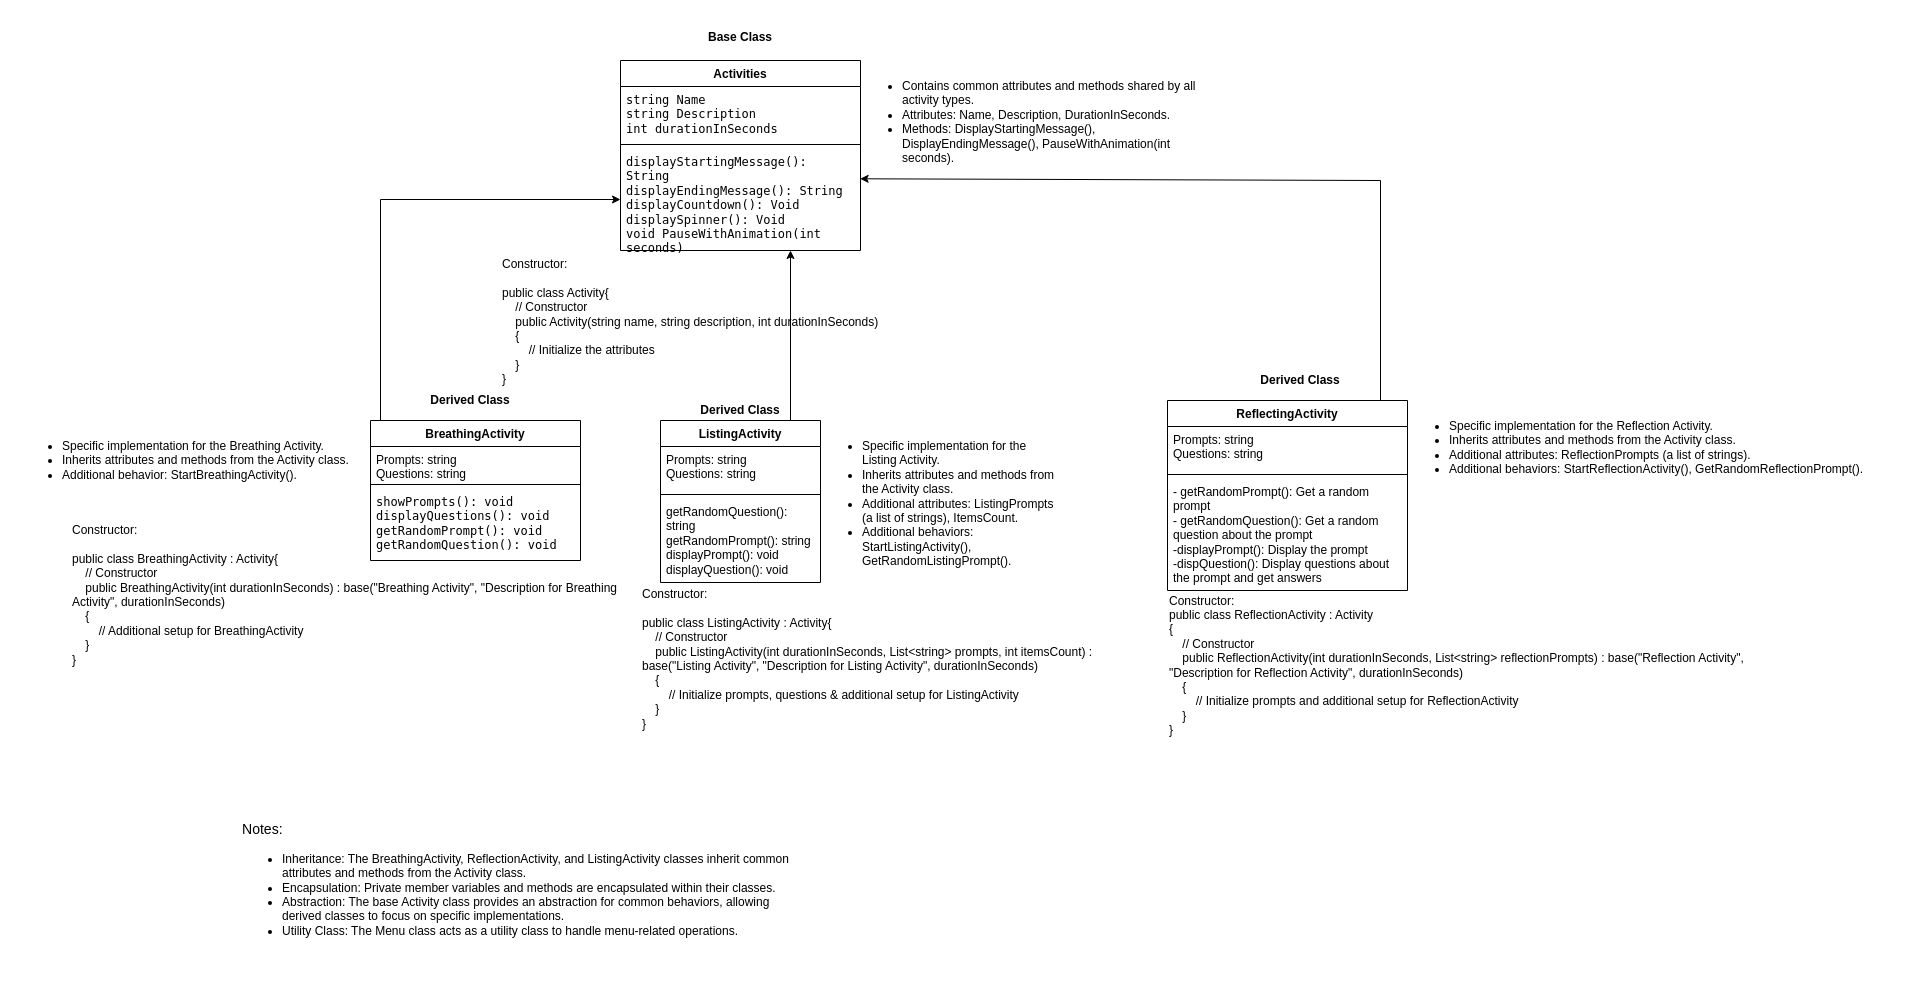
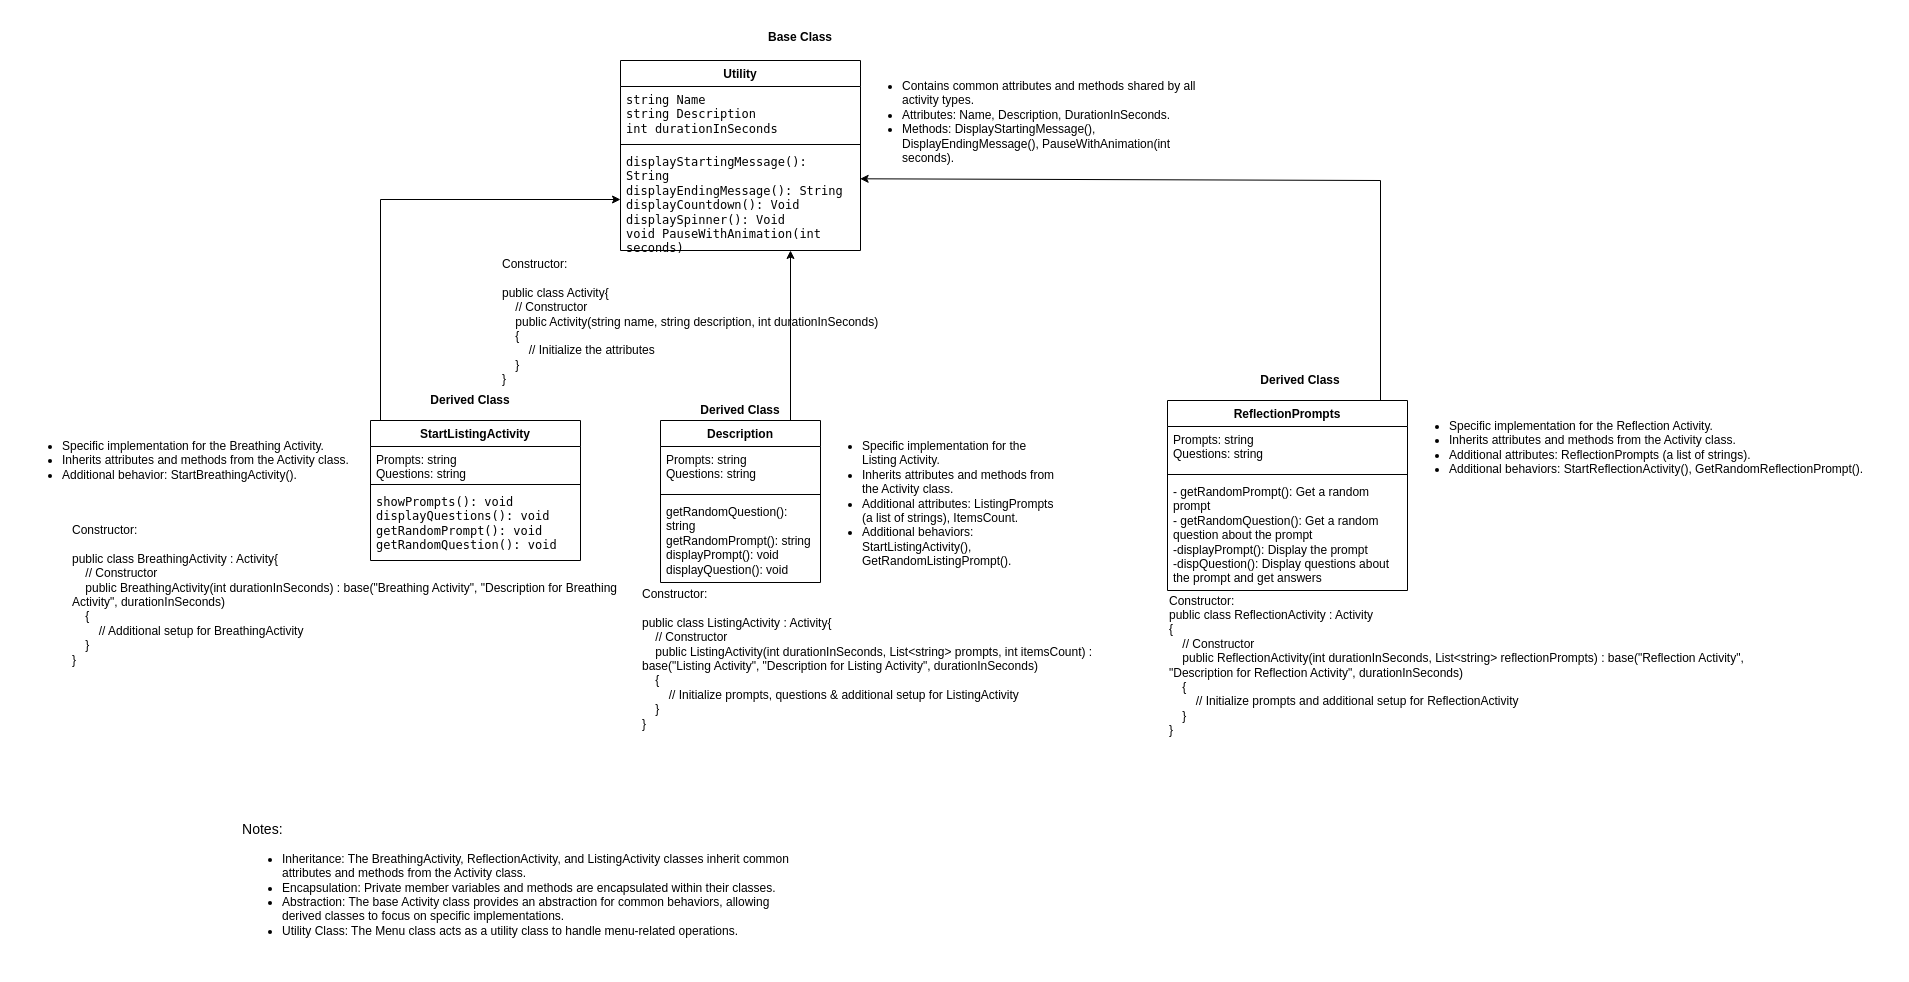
  <mxCell id="0" />
  <mxCell id="1" parent="0" />
- <mxCell id="2" value="Activities" style="swimlane;fontStyle=1;align=center;verticalAlign=top;childLayout=stackLayout;horizontal=1;startSize=26;horizontalStack=0;resizeParent=1;resizeParentMax=0;resizeLast=0;collapsible=1;marginBottom=0;whiteSpace=wrap;html=1;" parent="1" vertex="1"><mxGeometry x="620" y="60" width="240" height="190" as="geometry" /></mxCell>
+ <mxCell id="2" value="Utility" style="swimlane;fontStyle=1;align=center;verticalAlign=top;childLayout=stackLayout;horizontal=1;startSize=26;horizontalStack=0;resizeParent=1;resizeParentMax=0;resizeLast=0;collapsible=1;marginBottom=0;whiteSpace=wrap;html=1;" parent="1" vertex="1"><mxGeometry x="620" y="60" width="240" height="190" as="geometry" /></mxCell>
  <mxCell id="3" value="&lt;code&gt;string Name&lt;/code&gt;&lt;br&gt;&lt;code&gt;string Description&lt;/code&gt;&lt;br&gt;&lt;code&gt;int durationInSeconds&lt;/code&gt;" style="text;strokeColor=none;fillColor=none;align=left;verticalAlign=top;spacingLeft=4;spacingRight=4;overflow=hidden;rotatable=0;points=[[0,0.5],[1,0.5]];portConstraint=eastwest;whiteSpace=wrap;html=1;" parent="2" vertex="1"><mxGeometry y="26" width="240" height="54" as="geometry" /></mxCell>
  <mxCell id="4" value="" style="line;strokeWidth=1;fillColor=none;align=left;verticalAlign=middle;spacingTop=-1;spacingLeft=3;spacingRight=3;rotatable=0;labelPosition=right;points=[];portConstraint=eastwest;strokeColor=inherit;" parent="2" vertex="1"><mxGeometry y="80" width="240" height="8" as="geometry" /></mxCell>
  <mxCell id="5" value="&lt;code&gt;displayStartingMessage(): String&lt;/code&gt;&lt;br&gt;&lt;div&gt;&lt;code&gt;displayEndingMessage(): String&lt;/code&gt;&lt;/div&gt;&lt;div&gt;&lt;code&gt;displayCountdown(): Void&lt;br&gt;&lt;/code&gt;&lt;/div&gt;&lt;div&gt;&lt;code&gt;displaySpinner(): Void&lt;br&gt;&lt;/code&gt;&lt;/div&gt;&lt;div&gt;&lt;code&gt;void PauseWithAnimation(int seconds)&lt;/code&gt;&lt;/div&gt;&lt;div&gt;&lt;code&gt;getDuration(): int&lt;br&gt;&lt;/code&gt;&lt;/div&gt;" style="text;strokeColor=none;fillColor=none;align=left;verticalAlign=top;spacingLeft=4;spacingRight=4;overflow=hidden;rotatable=0;points=[[0,0.5],[1,0.5]];portConstraint=eastwest;whiteSpace=wrap;html=1;" parent="2" vertex="1"><mxGeometry y="88" width="240" height="102" as="geometry" /></mxCell>
- <mxCell id="6" value="ListingActivity" style="swimlane;fontStyle=1;align=center;verticalAlign=top;childLayout=stackLayout;horizontal=1;startSize=26;horizontalStack=0;resizeParent=1;resizeParentMax=0;resizeLast=0;collapsible=1;marginBottom=0;whiteSpace=wrap;html=1;" parent="1" vertex="1"><mxGeometry x="660" y="420" width="160" height="162" as="geometry" /></mxCell>
+ <mxCell id="6" value="Description" style="swimlane;fontStyle=1;align=center;verticalAlign=top;childLayout=stackLayout;horizontal=1;startSize=26;horizontalStack=0;resizeParent=1;resizeParentMax=0;resizeLast=0;collapsible=1;marginBottom=0;whiteSpace=wrap;html=1;" parent="1" vertex="1"><mxGeometry x="660" y="420" width="160" height="162" as="geometry" /></mxCell>
  <mxCell id="7" value="&lt;div&gt;Prompts: string&lt;/div&gt;&lt;div&gt;Questions: string&lt;br&gt;&lt;/div&gt;" style="text;strokeColor=none;fillColor=none;align=left;verticalAlign=top;spacingLeft=4;spacingRight=4;overflow=hidden;rotatable=0;points=[[0,0.5],[1,0.5]];portConstraint=eastwest;whiteSpace=wrap;html=1;" parent="6" vertex="1"><mxGeometry y="26" width="160" height="44" as="geometry" /></mxCell>
  <mxCell id="8" value="" style="line;strokeWidth=1;fillColor=none;align=left;verticalAlign=middle;spacingTop=-1;spacingLeft=3;spacingRight=3;rotatable=0;labelPosition=right;points=[];portConstraint=eastwest;strokeColor=inherit;" parent="6" vertex="1"><mxGeometry y="70" width="160" height="8" as="geometry" /></mxCell>
  <mxCell id="9" value="&lt;div&gt;getRandomQuestion(): string&lt;/div&gt;&lt;div&gt;getRandomPrompt(): string&lt;/div&gt;&lt;div&gt;displayPrompt(): void&lt;/div&gt;&lt;div&gt;displayQuestion(): void&lt;br&gt;&lt;/div&gt;" style="text;strokeColor=none;fillColor=none;align=left;verticalAlign=top;spacingLeft=4;spacingRight=4;overflow=hidden;rotatable=0;points=[[0,0.5],[1,0.5]];portConstraint=eastwest;whiteSpace=wrap;html=1;" parent="6" vertex="1"><mxGeometry y="78" width="160" height="84" as="geometry" /></mxCell>
- <mxCell id="10" value="ReflectingActivity" style="swimlane;fontStyle=1;align=center;verticalAlign=top;childLayout=stackLayout;horizontal=1;startSize=26;horizontalStack=0;resizeParent=1;resizeParentMax=0;resizeLast=0;collapsible=1;marginBottom=0;whiteSpace=wrap;html=1;" parent="1" vertex="1"><mxGeometry x="1167" y="400" width="240" height="190" as="geometry" /></mxCell>
+ <mxCell id="10" value="ReflectionPrompts" style="swimlane;fontStyle=1;align=center;verticalAlign=top;childLayout=stackLayout;horizontal=1;startSize=26;horizontalStack=0;resizeParent=1;resizeParentMax=0;resizeLast=0;collapsible=1;marginBottom=0;whiteSpace=wrap;html=1;" parent="1" vertex="1"><mxGeometry x="1167" y="400" width="240" height="190" as="geometry" /></mxCell>
  <mxCell id="11" value="&lt;div&gt;Prompts: string&lt;/div&gt;&lt;div&gt;Questions: string&lt;br&gt;&lt;/div&gt;" style="text;strokeColor=none;fillColor=none;align=left;verticalAlign=top;spacingLeft=4;spacingRight=4;overflow=hidden;rotatable=0;points=[[0,0.5],[1,0.5]];portConstraint=eastwest;whiteSpace=wrap;html=1;" parent="10" vertex="1"><mxGeometry y="26" width="240" height="44" as="geometry" /></mxCell>
  <mxCell id="12" value="" style="line;strokeWidth=1;fillColor=none;align=left;verticalAlign=middle;spacingTop=-1;spacingLeft=3;spacingRight=3;rotatable=0;labelPosition=right;points=[];portConstraint=eastwest;strokeColor=inherit;" parent="10" vertex="1"><mxGeometry y="70" width="240" height="8" as="geometry" /></mxCell>
  <mxCell id="13" value="- getRandomPrompt(): Get a random prompt&lt;br&gt;- getRandomQuestion(): Get a random question about the prompt&lt;br&gt;-displayPrompt(): Display the prompt&lt;br&gt;-dispQuestion(): Display questions about the prompt and get answers" style="text;strokeColor=none;fillColor=none;align=left;verticalAlign=top;spacingLeft=4;spacingRight=4;overflow=hidden;rotatable=0;points=[[0,0.5],[1,0.5]];portConstraint=eastwest;whiteSpace=wrap;html=1;" parent="10" vertex="1"><mxGeometry y="78" width="240" height="112" as="geometry" /></mxCell>
- <mxCell id="14" value="BreathingActivity" style="swimlane;fontStyle=1;align=center;verticalAlign=top;childLayout=stackLayout;horizontal=1;startSize=26;horizontalStack=0;resizeParent=1;resizeParentMax=0;resizeLast=0;collapsible=1;marginBottom=0;whiteSpace=wrap;html=1;" parent="1" vertex="1"><mxGeometry x="370" y="420" width="210" height="140" as="geometry" /></mxCell>
+ <mxCell id="14" value="StartListingActivity" style="swimlane;fontStyle=1;align=center;verticalAlign=top;childLayout=stackLayout;horizontal=1;startSize=26;horizontalStack=0;resizeParent=1;resizeParentMax=0;resizeLast=0;collapsible=1;marginBottom=0;whiteSpace=wrap;html=1;" parent="1" vertex="1"><mxGeometry x="370" y="420" width="210" height="140" as="geometry" /></mxCell>
  <mxCell id="15" value="&lt;div&gt;Prompts: string&lt;/div&gt;&lt;div&gt;Questions: string&lt;br&gt;&lt;/div&gt;" style="text;strokeColor=none;fillColor=none;align=left;verticalAlign=top;spacingLeft=4;spacingRight=4;overflow=hidden;rotatable=0;points=[[0,0.5],[1,0.5]];portConstraint=eastwest;whiteSpace=wrap;html=1;" parent="14" vertex="1"><mxGeometry y="26" width="210" height="34" as="geometry" /></mxCell>
  <mxCell id="16" value="" style="line;strokeWidth=1;fillColor=none;align=left;verticalAlign=middle;spacingTop=-1;spacingLeft=3;spacingRight=3;rotatable=0;labelPosition=right;points=[];portConstraint=eastwest;strokeColor=inherit;" parent="14" vertex="1"><mxGeometry y="60" width="210" height="8" as="geometry" /></mxCell>
  <mxCell id="17" value="&lt;div&gt;&lt;code&gt;showPrompts(): void&lt;/code&gt;&lt;/div&gt;&lt;div&gt;&lt;code&gt;displayQuestions(): void&lt;/code&gt;&lt;/div&gt;&lt;div&gt;&lt;code&gt;getRandomPrompt(): void&lt;/code&gt;&lt;/div&gt;&lt;div&gt;&lt;code&gt;getRandomQuestion(): void&lt;br&gt;&lt;/code&gt;&lt;/div&gt;&lt;div&gt;&lt;code&gt;&lt;/code&gt;&lt;/div&gt;" style="text;strokeColor=none;fillColor=none;align=left;verticalAlign=top;spacingLeft=4;spacingRight=4;overflow=hidden;rotatable=0;points=[[0,0.5],[1,0.5]];portConstraint=eastwest;whiteSpace=wrap;html=1;" parent="14" vertex="1"><mxGeometry y="68" width="210" height="72" as="geometry" /></mxCell>
- <mxCell id="18" value="&lt;b&gt;Base Class&lt;/b&gt;" style="text;html=1;strokeColor=none;fillColor=none;align=center;verticalAlign=middle;whiteSpace=wrap;rounded=0;" parent="1" vertex="1"><mxGeometry x="700" y="20" width="80" height="34" as="geometry" /></mxCell>
+ <mxCell id="18" value="&lt;b&gt;Base Class&lt;/b&gt;" style="text;html=1;strokeColor=none;fillColor=none;align=center;verticalAlign=middle;whiteSpace=wrap;rounded=0;" parent="1" vertex="1"><mxGeometry x="760" y="20" width="80" height="34" as="geometry" /></mxCell>
  <mxCell id="19" value="&lt;b&gt;Derived Class&lt;/b&gt;" style="text;html=1;strokeColor=none;fillColor=none;align=center;verticalAlign=middle;whiteSpace=wrap;rounded=0;" parent="1" vertex="1"><mxGeometry x="390" y="380" width="160" height="40" as="geometry" /></mxCell>
  <mxCell id="20" value="Derived Class" style="text;html=1;strokeColor=none;fillColor=none;align=center;verticalAlign=middle;whiteSpace=wrap;rounded=0;fontStyle=1" parent="1" vertex="1"><mxGeometry x="1220" y="360" width="160" height="40" as="geometry" /></mxCell>
  <mxCell id="21" value="Derived Class" style="text;html=1;strokeColor=none;fillColor=none;align=center;verticalAlign=middle;whiteSpace=wrap;rounded=0;fontStyle=1" parent="1" vertex="1"><mxGeometry x="660" y="390" width="160" height="40" as="geometry" /></mxCell>
  <mxCell id="22" value="&lt;ul&gt;&lt;li&gt;Contains common attributes and methods shared by all activity types.&lt;/li&gt;&lt;li&gt;Attributes: Name, Description, DurationInSeconds.&lt;/li&gt;&lt;li&gt;Methods: DisplayStartingMessage(), DisplayEndingMessage(), PauseWithAnimation(int seconds).&lt;/li&gt;&lt;/ul&gt;" style="text;whiteSpace=wrap;html=1;" parent="1" vertex="1"><mxGeometry x="860" y="60" width="360" height="140" as="geometry" /></mxCell>
  <mxCell id="23" value="&lt;ul&gt;&lt;li&gt;Specific implementation for the Breathing Activity.&lt;/li&gt;&lt;li&gt;Inherits attributes and methods from the Activity class.&lt;/li&gt;&lt;li&gt;Additional behavior: StartBreathingActivity().&lt;/li&gt;&lt;/ul&gt;" style="text;whiteSpace=wrap;html=1;" parent="1" vertex="1"><mxGeometry x="20" y="420" width="350" height="90" as="geometry" /></mxCell>
  <mxCell id="24" value="&lt;ul&gt;&lt;li&gt;Specific implementation for the Reflection Activity.&lt;/li&gt;&lt;li&gt;Inherits attributes and methods from the Activity class.&lt;/li&gt;&lt;li&gt;Additional attributes: ReflectionPrompts (a list of strings).&lt;/li&gt;&lt;li&gt;Additional behaviors: StartReflectionActivity(), GetRandomReflectionPrompt().&lt;/li&gt;&lt;/ul&gt;" style="text;whiteSpace=wrap;html=1;" parent="1" vertex="1"><mxGeometry x="1407" y="400" width="480" height="200" as="geometry" /></mxCell>
  <mxCell id="25" value="&lt;ul&gt;&lt;li&gt;Specific implementation for the Listing Activity.&lt;/li&gt;&lt;li&gt;Inherits attributes and methods from the Activity class.&lt;/li&gt;&lt;li&gt;Additional attributes: ListingPrompts (a list of strings), ItemsCount.&lt;/li&gt;&lt;li&gt;Additional behaviors: StartListingActivity(), GetRandomListingPrompt().&lt;/li&gt;&lt;/ul&gt;" style="text;whiteSpace=wrap;html=1;" parent="1" vertex="1"><mxGeometry x="820" y="420" width="240" height="110" as="geometry" /></mxCell>
  <mxCell id="26" value="&lt;h3&gt;&lt;span style=&quot;font-weight: normal;&quot;&gt;Notes:&lt;/span&gt;&lt;/h3&gt;&lt;ul&gt;&lt;li&gt;Inheritance: The BreathingActivity, ReflectionActivity, and ListingActivity classes inherit common attributes and methods from the Activity class.&lt;/li&gt;&lt;li&gt;Encapsulation: Private member variables and methods are encapsulated within their classes.&lt;br&gt;&lt;/li&gt;&lt;li&gt;Abstraction: The base Activity class provides an abstraction for common behaviors, allowing derived classes to focus on specific implementations.&lt;/li&gt;&lt;li&gt;Utility Class: The Menu class acts as a utility class to handle menu-related operations.&lt;br&gt;&lt;/li&gt;&lt;/ul&gt;" style="text;whiteSpace=wrap;html=1;" parent="1" vertex="1"><mxGeometry x="240" y="800" width="560" height="160" as="geometry" /></mxCell>
  <mxCell id="27" value="Constructor:&#10;&#10;public class Activity{&#10;    // Constructor&#10;    public Activity(string name, string description, int durationInSeconds)&#10;    {&#10;        // Initialize the attributes&#10;    }&#10;}" style="text;whiteSpace=wrap;" parent="1" vertex="1"><mxGeometry x="500" y="250" width="400" height="140" as="geometry" /></mxCell>
  <mxCell id="28" value="Constructor:&#10;&#10;public class BreathingActivity : Activity{&#10;    // Constructor&#10;    public BreathingActivity(int durationInSeconds) : base(&quot;Breathing Activity&quot;, &quot;Description for Breathing Activity&quot;, durationInSeconds)&#10;    {&#10;        // Additional setup for BreathingActivity&#10;    }&#10;}" style="text;whiteSpace=wrap;" parent="1" vertex="1"><mxGeometry x="70" y="516" width="560" height="150" as="geometry" /></mxCell>
  <mxCell id="29" value="&lt;div&gt;Constructor:&lt;br&gt;&lt;/div&gt;&lt;div&gt;public class ReflectionActivity : Activity&lt;/div&gt;{&lt;br&gt;&amp;nbsp;&amp;nbsp;&amp;nbsp; // Constructor&lt;br&gt;&amp;nbsp;&amp;nbsp;&amp;nbsp; public ReflectionActivity(int durationInSeconds, List&amp;lt;string&amp;gt; reflectionPrompts) : base(&quot;Reflection Activity&quot;, &quot;Description for Reflection Activity&quot;,&amp;nbsp;durationInSeconds)&lt;br&gt;&amp;nbsp;&amp;nbsp;&amp;nbsp; {&lt;br&gt;&amp;nbsp;&amp;nbsp;&amp;nbsp;&amp;nbsp;&amp;nbsp;&amp;nbsp;&amp;nbsp; // Initialize prompts and additional setup for ReflectionActivity&lt;br&gt;&amp;nbsp;&amp;nbsp;&amp;nbsp; }&lt;br&gt;}" style="text;html=1;strokeColor=none;fillColor=none;align=left;verticalAlign=middle;whiteSpace=wrap;rounded=0;" parent="1" vertex="1"><mxGeometry x="1167" y="590" width="598" height="150" as="geometry" /></mxCell>
  <mxCell id="30" value="Constructor:&#10;&#10;public class ListingActivity : Activity{&#10;    // Constructor&#10;    public ListingActivity(int durationInSeconds, List&lt;string&gt; prompts, int itemsCount) : base(&quot;Listing Activity&quot;, &quot;Description for Listing Activity&quot;, durationInSeconds)&#10;    {&#10;        // Initialize prompts, questions &amp; additional setup for ListingActivity&#10;    }&#10;}" style="text;whiteSpace=wrap;" parent="1" vertex="1"><mxGeometry x="640" y="580" width="500" height="150" as="geometry" /></mxCell>
  <mxCell id="31" value="" style="endArrow=classic;html=1;rounded=0;entryX=0;entryY=0.5;entryDx=0;entryDy=0;" parent="1" target="5" edge="1"><mxGeometry width="50" height="50" relative="1" as="geometry"><mxPoint x="380" y="420" as="sourcePoint" /><mxPoint x="480" y="190" as="targetPoint" /><Array as="points"><mxPoint x="380" y="199" /></Array></mxGeometry></mxCell>
  <mxCell id="32" value="" style="endArrow=classic;html=1;rounded=0;exitX=0;exitY=1;exitDx=0;exitDy=0;entryX=-0.001;entryY=0.845;entryDx=0;entryDy=0;entryPerimeter=0;" parent="1" target="22" edge="1"><mxGeometry width="50" height="50" relative="1" as="geometry"><mxPoint x="1380" y="400" as="sourcePoint" /><mxPoint x="1130" y="250" as="targetPoint" /><Array as="points"><mxPoint x="1380" y="180" /></Array></mxGeometry></mxCell>
  <mxCell id="33" value="" style="endArrow=classic;html=1;rounded=0;" parent="1" edge="1"><mxGeometry width="50" height="50" relative="1" as="geometry"><mxPoint x="790" y="420" as="sourcePoint" /><mxPoint x="790" y="250" as="targetPoint" /></mxGeometry></mxCell>
